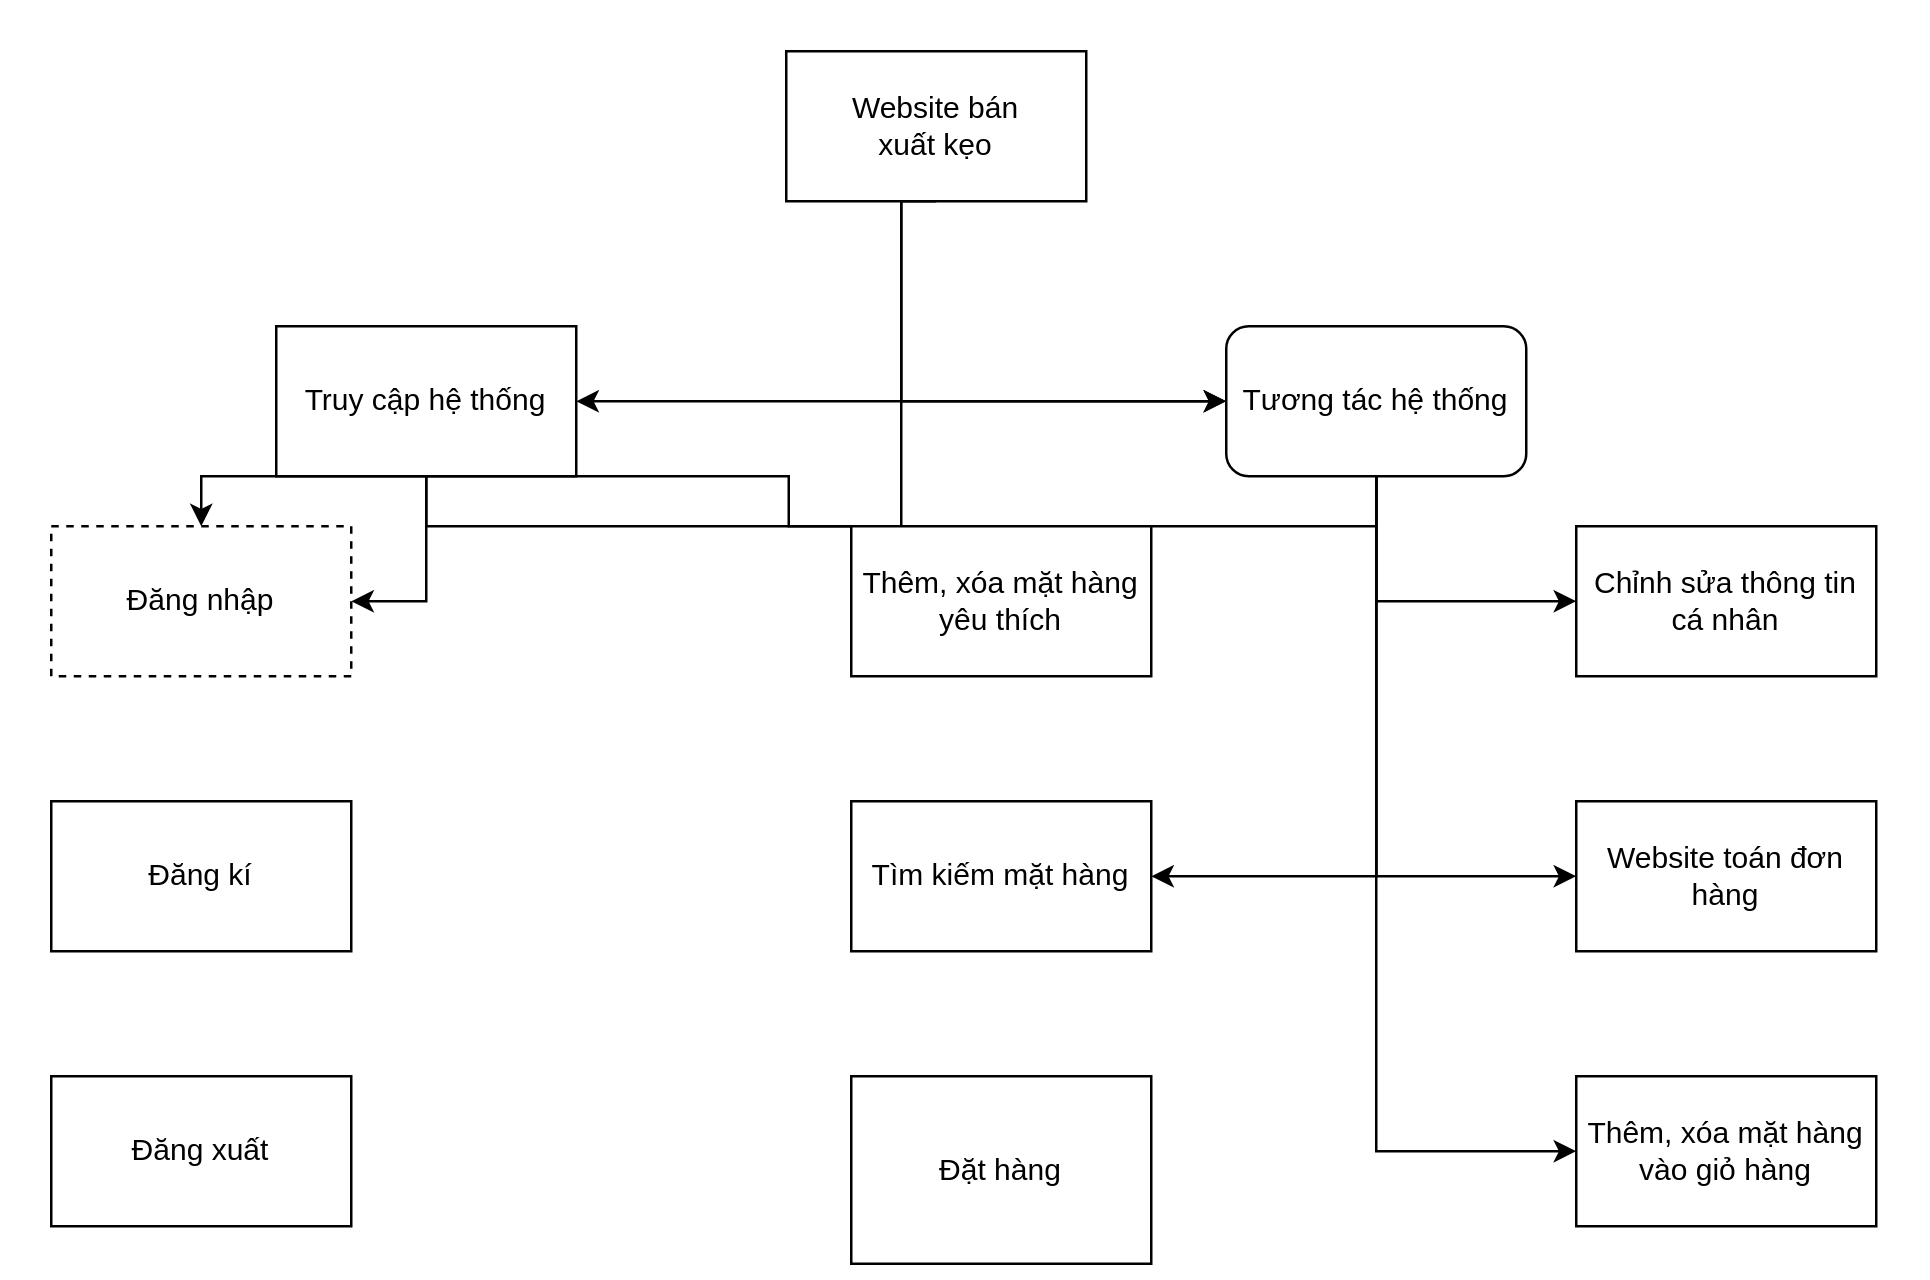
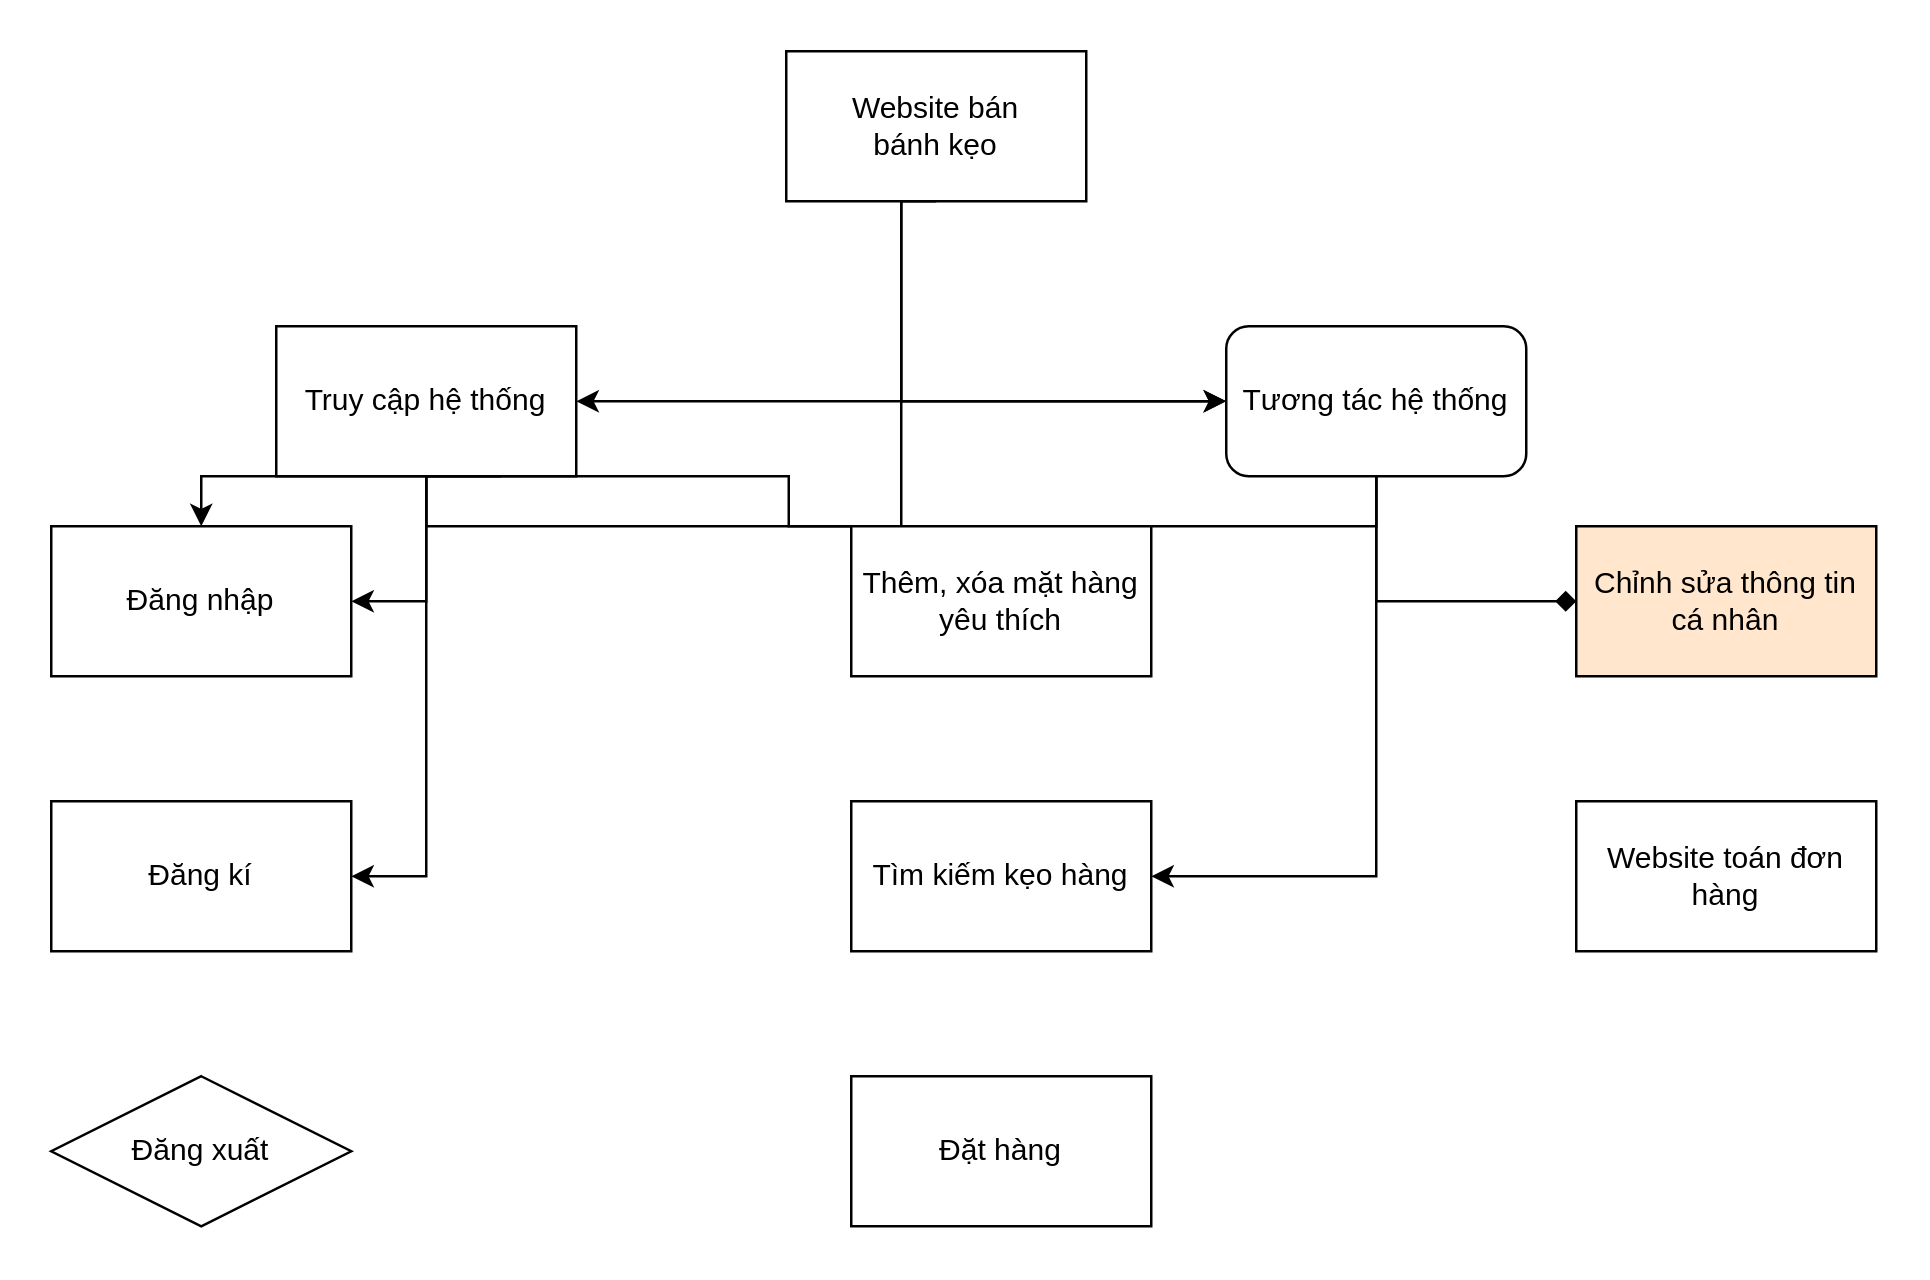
  <mxCell id="0" />
  <mxCell id="1" parent="0" />
  <mxCell id="2" style="edgeStyle=orthogonalEdgeStyle;rounded=0;orthogonalLoop=1;jettySize=auto;html=1;entryX=1;entryY=0.5;entryDx=0;entryDy=0;" edge="1" parent="1" source="4" target="8"><mxGeometry relative="1" as="geometry"><Array as="points"><mxPoint x="360" y="160" /></Array></mxGeometry></mxCell>
  <mxCell id="3" style="edgeStyle=orthogonalEdgeStyle;rounded=0;orthogonalLoop=1;jettySize=auto;html=1;exitX=0.5;exitY=1;exitDx=0;exitDy=0;entryX=0;entryY=0.5;entryDx=0;entryDy=0;" edge="1" parent="1" source="4" target="14"><mxGeometry relative="1" as="geometry"><Array as="points"><mxPoint x="360" y="80" /><mxPoint x="360" y="160" /></Array></mxGeometry></mxCell>
- <mxCell id="4" value="Website bán&lt;br&gt;xuất kẹo" style="rounded=0;whiteSpace=wrap;html=1;" vertex="1" parent="1"><mxGeometry x="314" y="20" width="120" height="60" as="geometry" /></mxCell>
+ <mxCell id="4" value="Website bán&lt;br&gt;bánh kẹo" style="rounded=0;whiteSpace=wrap;html=1;" vertex="1" parent="1"><mxGeometry x="314" y="20" width="120" height="60" as="geometry" /></mxCell>
  <mxCell id="5" style="edgeStyle=orthogonalEdgeStyle;rounded=0;orthogonalLoop=1;jettySize=auto;html=1;exitX=0.5;exitY=1;exitDx=0;exitDy=0;" edge="1" parent="1" source="8" target="14"><mxGeometry relative="1" as="geometry" /></mxCell>
+ <mxCell id="6" style="edgeStyle=orthogonalEdgeStyle;rounded=0;orthogonalLoop=1;jettySize=auto;html=1;exitX=0.75;exitY=1;exitDx=0;exitDy=0;entryX=1;entryY=0.5;entryDx=0;entryDy=0;" edge="1" parent="1" source="8" target="16"><mxGeometry relative="1" as="geometry"><Array as="points"><mxPoint x="170" y="190" /><mxPoint x="170" y="350" /></Array></mxGeometry></mxCell>
  <mxCell id="7" style="edgeStyle=orthogonalEdgeStyle;rounded=0;orthogonalLoop=1;jettySize=auto;html=1;entryX=1;entryY=0.5;entryDx=0;entryDy=0;" edge="1" parent="1" source="8" target="15"><mxGeometry relative="1" as="geometry" /></mxCell>
  <mxCell id="8" value="Truy cập hệ thống" style="rounded=0;whiteSpace=wrap;html=1;" vertex="1" parent="1"><mxGeometry x="110" y="130" width="120" height="60" as="geometry" /></mxCell>
  <mxCell id="9" style="edgeStyle=orthogonalEdgeStyle;rounded=0;orthogonalLoop=1;jettySize=auto;html=1;exitX=0.5;exitY=1;exitDx=0;exitDy=0;" edge="1" parent="1" source="14" target="15"><mxGeometry relative="1" as="geometry" /></mxCell>
- <mxCell id="10" style="edgeStyle=orthogonalEdgeStyle;rounded=0;orthogonalLoop=1;jettySize=auto;html=1;entryX=0;entryY=0.5;entryDx=0;entryDy=0;" edge="1" parent="1" source="14" target="21"><mxGeometry relative="1" as="geometry"><Array as="points"><mxPoint x="550" y="460" /></Array></mxGeometry></mxCell>
- <mxCell id="11" style="edgeStyle=orthogonalEdgeStyle;rounded=0;orthogonalLoop=1;jettySize=auto;html=1;entryX=0;entryY=0.5;entryDx=0;entryDy=0;" edge="1" parent="1" source="14" target="22"><mxGeometry relative="1" as="geometry"><mxPoint x="560" y="250" as="targetPoint" /><Array as="points"><mxPoint x="550" y="240" /></Array></mxGeometry></mxCell>
+ <mxCell id="11" style="edgeStyle=orthogonalEdgeStyle;rounded=0;orthogonalLoop=1;jettySize=auto;html=1;entryX=0;entryY=0.5;entryDx=0;entryDy=0;endArrow=diamond;" edge="1" parent="1" source="14" target="22"><mxGeometry relative="1" as="geometry"><mxPoint x="560" y="250" as="targetPoint" /><Array as="points"><mxPoint x="550" y="240" /></Array></mxGeometry></mxCell>
  <mxCell id="12" style="edgeStyle=orthogonalEdgeStyle;rounded=0;orthogonalLoop=1;jettySize=auto;html=1;entryX=1;entryY=0.5;entryDx=0;entryDy=0;" edge="1" parent="1" source="14" target="19"><mxGeometry relative="1" as="geometry"><Array as="points"><mxPoint x="550" y="350" /></Array></mxGeometry></mxCell>
- <mxCell id="13" style="edgeStyle=orthogonalEdgeStyle;rounded=0;orthogonalLoop=1;jettySize=auto;html=1;entryX=0;entryY=0.5;entryDx=0;entryDy=0;" edge="1" parent="1" source="14" target="23"><mxGeometry relative="1" as="geometry"><Array as="points"><mxPoint x="550" y="350" /></Array></mxGeometry></mxCell>
  <mxCell id="14" value="Tương tác hệ thống" style="whiteSpace=wrap;html=1;rounded=1;" vertex="1" parent="1"><mxGeometry x="490" y="130" width="120" height="60" as="geometry" /></mxCell>
- <mxCell id="15" value="Đăng nhập" style="rounded=0;whiteSpace=wrap;html=1;dashed=1;" vertex="1" parent="1"><mxGeometry x="20" y="210" width="120" height="60" as="geometry" /></mxCell>
+ <mxCell id="15" value="Đăng nhập" style="rounded=0;whiteSpace=wrap;html=1;" vertex="1" parent="1"><mxGeometry x="20" y="210" width="120" height="60" as="geometry" /></mxCell>
  <mxCell id="16" value="Đăng kí" style="rounded=0;whiteSpace=wrap;html=1;" vertex="1" parent="1"><mxGeometry x="20" y="320" width="120" height="60" as="geometry" /></mxCell>
- <mxCell id="17" value="Đăng xuất" style="rounded=0;whiteSpace=wrap;html=1;" vertex="1" parent="1"><mxGeometry x="20" y="430" width="120" height="60" as="geometry" /></mxCell>
+ <mxCell id="17" value="Đăng xuất" style="rhombus;whiteSpace=wrap;html=1;" vertex="1" parent="1"><mxGeometry x="20" y="430" width="120" height="60" as="geometry" /></mxCell>
  <mxCell id="18" value="Thêm, xóa mặt hàng&lt;br&gt;yêu thích" style="rounded=0;whiteSpace=wrap;html=1;" vertex="1" parent="1"><mxGeometry x="340" y="210" width="120" height="60" as="geometry" /></mxCell>
- <mxCell id="19" value="Tìm kiếm mặt hàng" style="rounded=0;whiteSpace=wrap;html=1;" vertex="1" parent="1"><mxGeometry x="340" y="320" width="120" height="60" as="geometry" /></mxCell>
- <mxCell id="20" value="Đặt hàng" style="rounded=0;whiteSpace=wrap;html=1;" vertex="1" parent="1"><mxGeometry x="340" y="430" width="120" height="75" as="geometry" /></mxCell>
- <mxCell id="21" value="Thêm, xóa mặt hàng&lt;br&gt;vào giỏ hàng" style="rounded=0;whiteSpace=wrap;html=1;" vertex="1" parent="1"><mxGeometry x="630" y="430" width="120" height="60" as="geometry" /></mxCell>
- <mxCell id="22" value="Chỉnh sửa thông tin&lt;br&gt;cá nhân" style="rounded=0;whiteSpace=wrap;html=1;" vertex="1" parent="1"><mxGeometry x="630" y="210" width="120" height="60" as="geometry" /></mxCell>
+ <mxCell id="19" value="Tìm kiếm kẹo hàng" style="rounded=0;whiteSpace=wrap;html=1;" vertex="1" parent="1"><mxGeometry x="340" y="320" width="120" height="60" as="geometry" /></mxCell>
+ <mxCell id="20" value="Đặt hàng" style="rounded=0;whiteSpace=wrap;html=1;" vertex="1" parent="1"><mxGeometry x="340" y="430" width="120" height="60" as="geometry" /></mxCell>
+ <mxCell id="22" value="Chỉnh sửa thông tin&lt;br&gt;cá nhân" style="rounded=0;whiteSpace=wrap;html=1;fillColor=#ffe6cc;" vertex="1" parent="1"><mxGeometry x="630" y="210" width="120" height="60" as="geometry" /></mxCell>
  <mxCell id="23" value="Website toán đơn hàng" style="rounded=0;whiteSpace=wrap;html=1;" vertex="1" parent="1"><mxGeometry x="630" y="320" width="120" height="60" as="geometry" /></mxCell>
